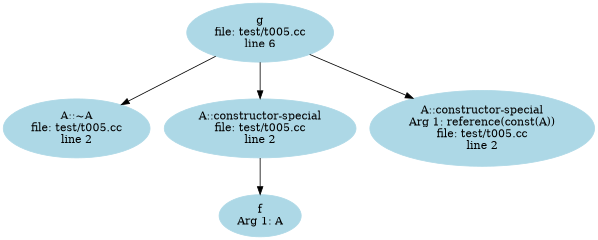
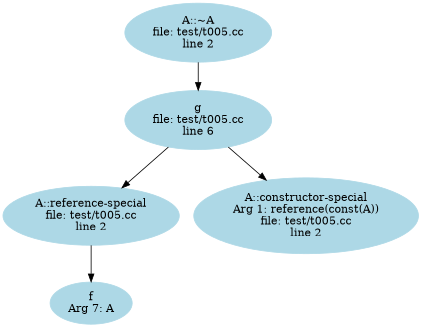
  digraph {
    node [color=lightblue style=filled]
    edge [arrowtail=odot]
    n1 [label="A::~A\nfile: test/t005.cc\nline 2"]
-   n2 [label="A::constructor-special\nfile: test/t005.cc\nline 2"]
-   n3 [label="f\nArg 1: A"]
+   n2 [label="A::reference-special\nfile: test/t005.cc\nline 2"]
+   n3 [label="f\nArg 7: A"]
    n4 [label="A::constructor-special\nArg 1: reference(const(A))\nfile: test/t005.cc\nline 2"]
    n5 [label="g\nfile: test/t005.cc\nline 6"]
    n2 -> n3
-   n5 -> n1
+   n1 -> n5
    n5 -> n2
    n5 -> n4
  }
